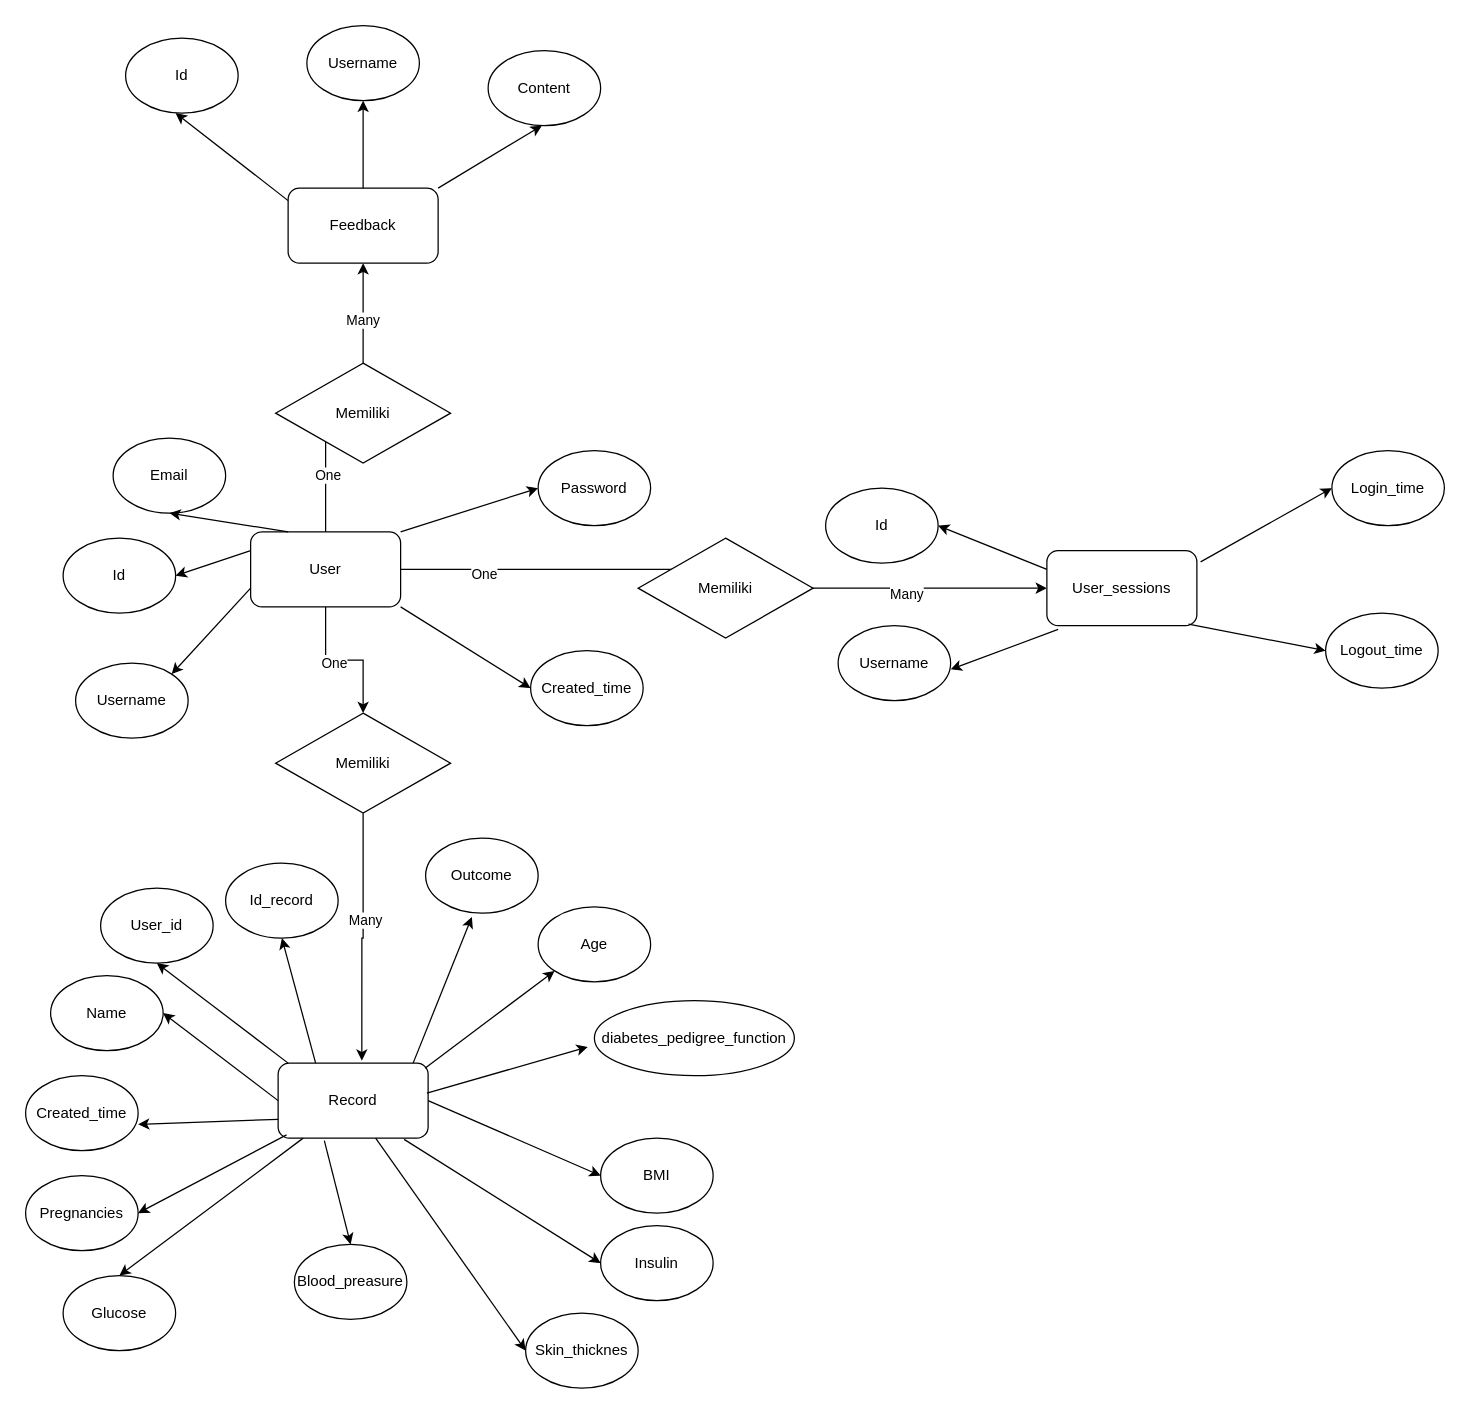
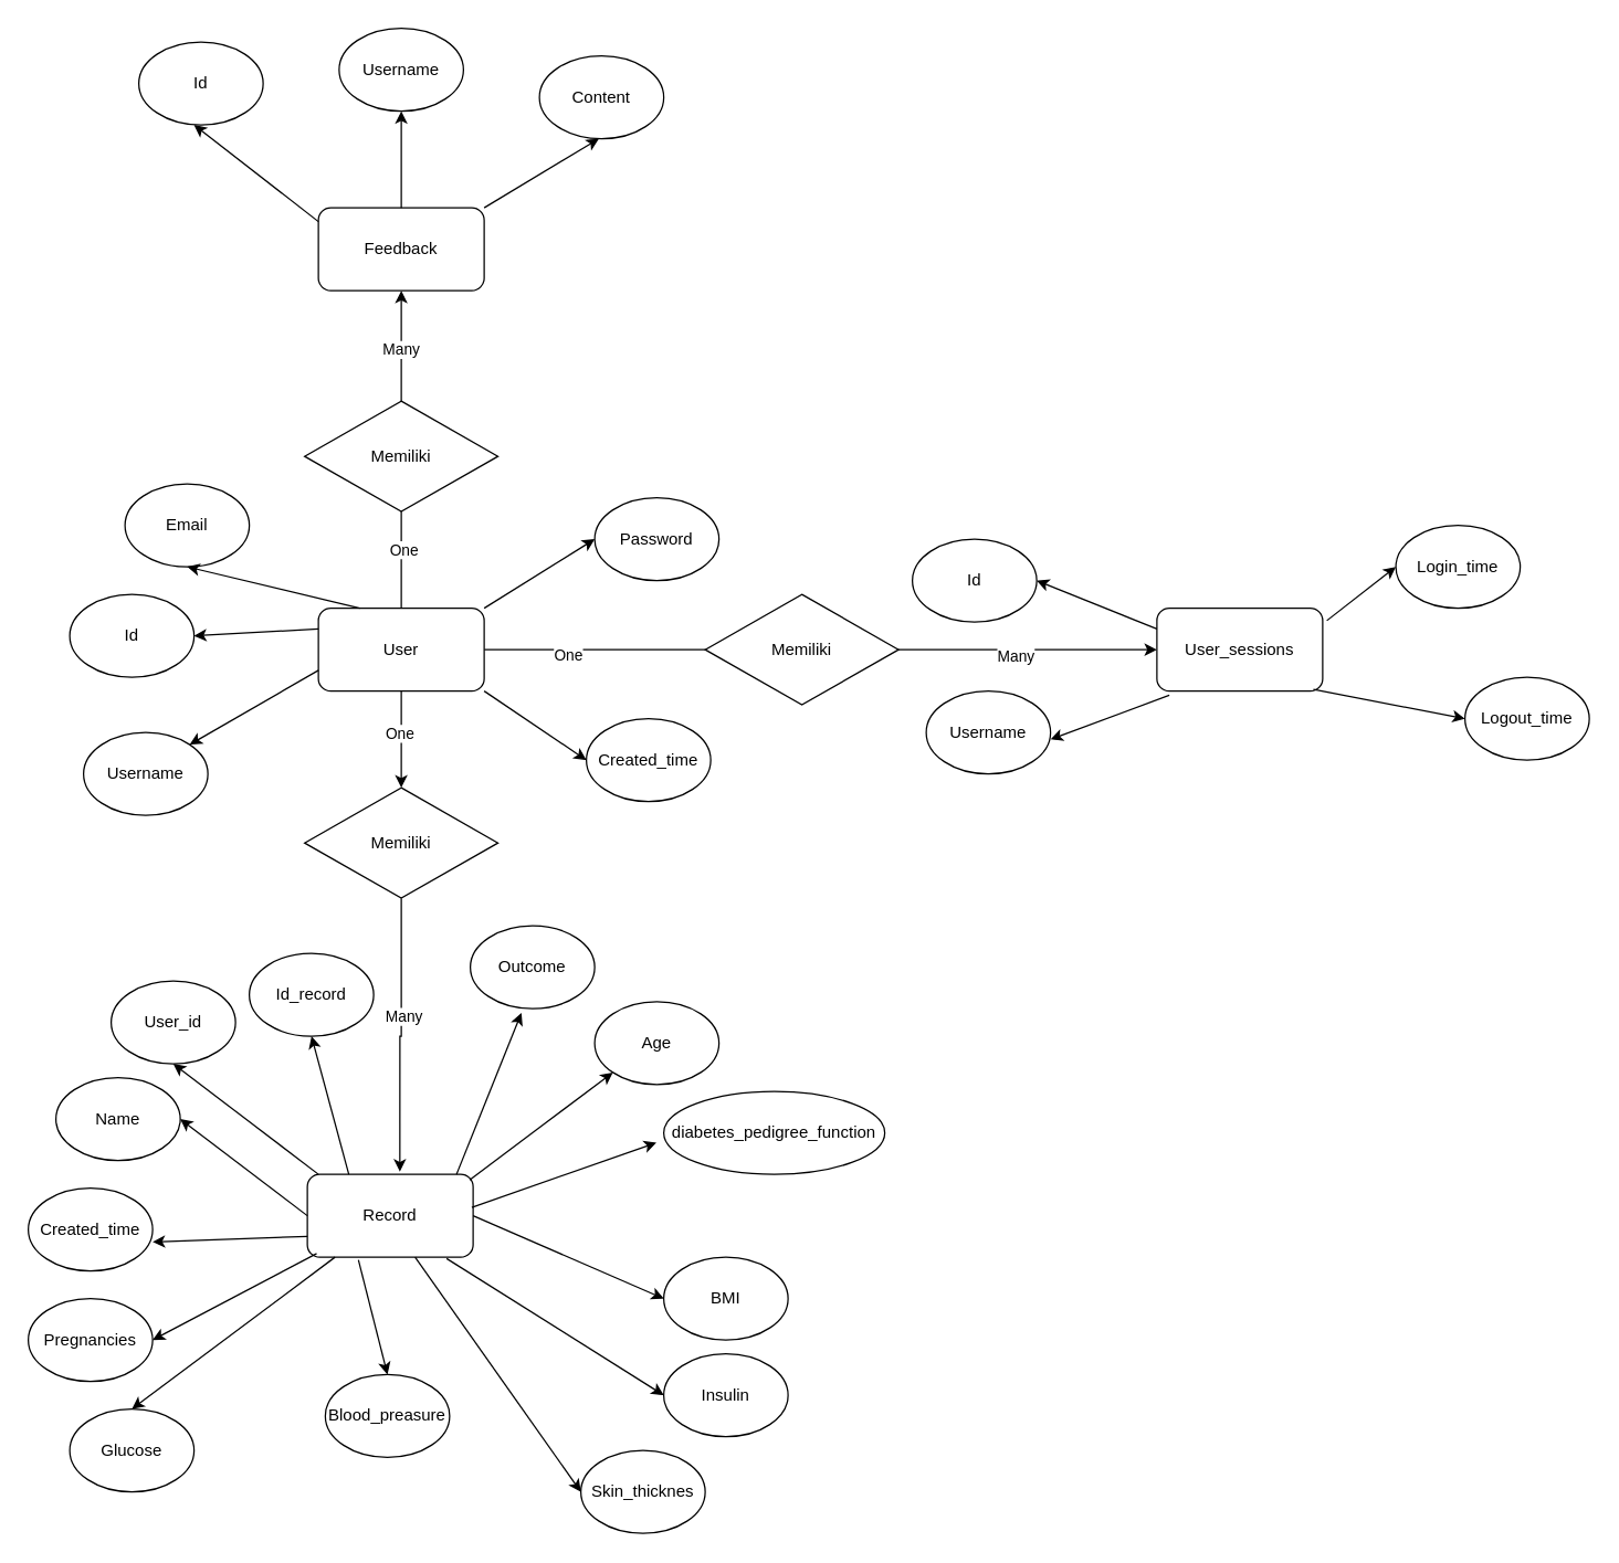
  <mxCell id="0" />
  <mxCell id="1" parent="0" />
  <mxCell id="2" style="edgeStyle=orthogonalEdgeStyle;rounded=0;orthogonalLoop=1;jettySize=auto;html=1;" edge="1" parent="1" source="10" target="66"><mxGeometry relative="1" as="geometry" /></mxCell>
  <mxCell id="3" value="One" style="edgeLabel;html=1;align=center;verticalAlign=middle;resizable=0;points=[];" vertex="1" connectable="0" parent="2"><mxGeometry x="-0.143" y="-2" relative="1" as="geometry"><mxPoint as="offset" /></mxGeometry></mxCell>
  <mxCell id="4" style="edgeStyle=orthogonalEdgeStyle;rounded=0;orthogonalLoop=1;jettySize=auto;html=1;entryX=0;entryY=0.5;entryDx=0;entryDy=0;" edge="1" parent="1" source="10" target="48"><mxGeometry relative="1" as="geometry" /></mxCell>
  <mxCell id="5" value="One" style="edgeLabel;html=1;align=center;verticalAlign=middle;resizable=0;points=[];" vertex="1" connectable="0" parent="4"><mxGeometry x="-0.753" y="-3" relative="1" as="geometry"><mxPoint as="offset" /></mxGeometry></mxCell>
  <mxCell id="6" value="Many" style="edgeLabel;html=1;align=center;verticalAlign=middle;resizable=0;points=[];" vertex="1" connectable="0" parent="4"><mxGeometry x="0.575" y="-4" relative="1" as="geometry"><mxPoint as="offset" /></mxGeometry></mxCell>
  <mxCell id="7" style="edgeStyle=orthogonalEdgeStyle;rounded=0;orthogonalLoop=1;jettySize=auto;html=1;" edge="1" parent="1" source="10" target="57"><mxGeometry relative="1" as="geometry" /></mxCell>
  <mxCell id="8" value="One" style="edgeLabel;html=1;align=center;verticalAlign=middle;resizable=0;points=[];" vertex="1" connectable="0" parent="7"><mxGeometry x="-0.626" y="-1" relative="1" as="geometry"><mxPoint as="offset" /></mxGeometry></mxCell>
  <mxCell id="9" value="Many" style="edgeLabel;html=1;align=center;verticalAlign=middle;resizable=0;points=[];" vertex="1" connectable="0" parent="7"><mxGeometry x="0.635" y="1" relative="1" as="geometry"><mxPoint as="offset" /></mxGeometry></mxCell>
- <mxCell id="10" value="User" style="rounded=1;whiteSpace=wrap;html=1;" parent="1" vertex="1"><mxGeometry x="200" y="425" width="120" height="60" as="geometry" /></mxCell>
+ <mxCell id="10" value="User" style="rounded=1;whiteSpace=wrap;html=1;" parent="1" vertex="1"><mxGeometry x="230" y="440" width="120" height="60" as="geometry" /></mxCell>
  <mxCell id="11" value="Id" style="ellipse;whiteSpace=wrap;html=1;" parent="1" vertex="1"><mxGeometry x="50" y="430" width="90" height="60" as="geometry" /></mxCell>
  <mxCell id="12" value="Username" style="ellipse;whiteSpace=wrap;html=1;" parent="1" vertex="1"><mxGeometry x="60" y="530" width="90" height="60" as="geometry" /></mxCell>
  <mxCell id="13" value="Password" style="ellipse;whiteSpace=wrap;html=1;" parent="1" vertex="1"><mxGeometry x="430" y="360" width="90" height="60" as="geometry" /></mxCell>
  <mxCell id="14" value="Email" style="ellipse;whiteSpace=wrap;html=1;" parent="1" vertex="1"><mxGeometry x="90" y="350" width="90" height="60" as="geometry" /></mxCell>
  <mxCell id="15" value="" style="endArrow=classic;html=1;rounded=0;entryX=0;entryY=0.5;entryDx=0;entryDy=0;exitX=1;exitY=0;exitDx=0;exitDy=0;" parent="1" source="10" target="13" edge="1"><mxGeometry width="50" height="50" relative="1" as="geometry"><mxPoint x="360" y="440" as="sourcePoint" /><mxPoint x="450" y="520" as="targetPoint" /></mxGeometry></mxCell>
  <mxCell id="16" value="" style="endArrow=classic;html=1;rounded=0;exitX=0.25;exitY=0;exitDx=0;exitDy=0;entryX=0.5;entryY=1;entryDx=0;entryDy=0;" parent="1" source="10" edge="1" target="14"><mxGeometry width="50" height="50" relative="1" as="geometry"><mxPoint x="194.5" y="450" as="sourcePoint" /><mxPoint x="194.5" y="380" as="targetPoint" /></mxGeometry></mxCell>
  <mxCell id="17" value="" style="endArrow=classic;html=1;rounded=0;exitX=0;exitY=0.25;exitDx=0;exitDy=0;entryX=1;entryY=0.5;entryDx=0;entryDy=0;" parent="1" source="10" edge="1" target="11"><mxGeometry width="50" height="50" relative="1" as="geometry"><mxPoint x="225.5" y="490" as="sourcePoint" /><mxPoint x="160" y="430" as="targetPoint" /></mxGeometry></mxCell>
  <mxCell id="18" value="" style="endArrow=classic;html=1;rounded=0;exitX=0;exitY=0.75;exitDx=0;exitDy=0;entryX=1;entryY=0;entryDx=0;entryDy=0;" parent="1" source="10" edge="1" target="12"><mxGeometry width="50" height="50" relative="1" as="geometry"><mxPoint x="220" y="540" as="sourcePoint" /><mxPoint x="150" y="515" as="targetPoint" /></mxGeometry></mxCell>
  <mxCell id="19" value="Created_time" style="ellipse;whiteSpace=wrap;html=1;" vertex="1" parent="1"><mxGeometry x="424" y="520" width="90" height="60" as="geometry" /></mxCell>
  <mxCell id="20" value="" style="endArrow=classic;html=1;rounded=0;exitX=1;exitY=1;exitDx=0;exitDy=0;entryX=0;entryY=0.5;entryDx=0;entryDy=0;" edge="1" parent="1" source="10" target="19"><mxGeometry width="50" height="50" relative="1" as="geometry"><mxPoint x="350" y="470" as="sourcePoint" /><mxPoint x="440" y="460" as="targetPoint" /></mxGeometry></mxCell>
  <mxCell id="21" value="Record" style="rounded=1;whiteSpace=wrap;html=1;" vertex="1" parent="1"><mxGeometry x="222" y="850" width="120" height="60" as="geometry" /></mxCell>
  <mxCell id="22" value="Glucose" style="ellipse;whiteSpace=wrap;html=1;" vertex="1" parent="1"><mxGeometry x="50" y="1020" width="90" height="60" as="geometry" /></mxCell>
  <mxCell id="23" value="Blood_preasure" style="ellipse;whiteSpace=wrap;html=1;" vertex="1" parent="1"><mxGeometry x="235" y="995" width="90" height="60" as="geometry" /></mxCell>
  <mxCell id="24" value="Pregnancies" style="ellipse;whiteSpace=wrap;html=1;" vertex="1" parent="1"><mxGeometry x="20" y="940" width="90" height="60" as="geometry" /></mxCell>
  <mxCell id="25" value="Created_time" style="ellipse;whiteSpace=wrap;html=1;" vertex="1" parent="1"><mxGeometry x="20" y="860" width="90" height="60" as="geometry" /></mxCell>
  <mxCell id="26" value="Name" style="ellipse;whiteSpace=wrap;html=1;" vertex="1" parent="1"><mxGeometry x="40" y="780" width="90" height="60" as="geometry" /></mxCell>
  <mxCell id="27" value="User_id" style="ellipse;whiteSpace=wrap;html=1;" vertex="1" parent="1"><mxGeometry x="80" y="710" width="90" height="60" as="geometry" /></mxCell>
  <mxCell id="28" value="Id_record" style="ellipse;whiteSpace=wrap;html=1;" vertex="1" parent="1"><mxGeometry x="180" y="690" width="90" height="60" as="geometry" /></mxCell>
  <mxCell id="29" value="" style="endArrow=classic;html=1;rounded=0;exitX=0.25;exitY=0;exitDx=0;exitDy=0;entryX=0.5;entryY=1;entryDx=0;entryDy=0;" edge="1" parent="1" source="21" target="28"><mxGeometry width="50" height="50" relative="1" as="geometry"><mxPoint x="340" y="730" as="sourcePoint" /><mxPoint x="240" y="750" as="targetPoint" /></mxGeometry></mxCell>
  <mxCell id="30" value="" style="endArrow=classic;html=1;rounded=0;exitX=0.25;exitY=0;exitDx=0;exitDy=0;entryX=0.5;entryY=1;entryDx=0;entryDy=0;" edge="1" parent="1" target="27"><mxGeometry width="50" height="50" relative="1" as="geometry"><mxPoint x="230" y="850" as="sourcePoint" /><mxPoint x="220" y="750" as="targetPoint" /></mxGeometry></mxCell>
  <mxCell id="31" value="" style="endArrow=classic;html=1;rounded=0;exitX=0;exitY=0.5;exitDx=0;exitDy=0;entryX=1;entryY=0.5;entryDx=0;entryDy=0;" edge="1" parent="1" source="21" target="26"><mxGeometry width="50" height="50" relative="1" as="geometry"><mxPoint x="215" y="890" as="sourcePoint" /><mxPoint x="130" y="810" as="targetPoint" /></mxGeometry></mxCell>
  <mxCell id="32" value="" style="endArrow=classic;html=1;rounded=0;exitX=0;exitY=0.75;exitDx=0;exitDy=0;entryX=1;entryY=0.65;entryDx=0;entryDy=0;entryPerimeter=0;" edge="1" parent="1" source="21" target="25"><mxGeometry width="50" height="50" relative="1" as="geometry"><mxPoint x="210" y="925" as="sourcePoint" /><mxPoint x="120" y="855" as="targetPoint" /></mxGeometry></mxCell>
  <mxCell id="33" value="" style="endArrow=classic;html=1;rounded=0;exitX=0.056;exitY=0.956;exitDx=0;exitDy=0;entryX=1;entryY=0.5;entryDx=0;entryDy=0;exitPerimeter=0;" edge="1" parent="1" source="21" target="24"><mxGeometry width="50" height="50" relative="1" as="geometry"><mxPoint x="230" y="905" as="sourcePoint" /><mxPoint x="120" y="909" as="targetPoint" /></mxGeometry></mxCell>
  <mxCell id="34" value="" style="endArrow=classic;html=1;rounded=0;exitX=0.167;exitY=1;exitDx=0;exitDy=0;entryX=0.5;entryY=0;entryDx=0;entryDy=0;exitPerimeter=0;" edge="1" parent="1" source="21" target="22"><mxGeometry width="50" height="50" relative="1" as="geometry"><mxPoint x="240" y="915" as="sourcePoint" /><mxPoint x="120" y="980" as="targetPoint" /></mxGeometry></mxCell>
  <mxCell id="35" value="" style="endArrow=classic;html=1;rounded=0;exitX=0.308;exitY=1.033;exitDx=0;exitDy=0;entryX=0.5;entryY=0;entryDx=0;entryDy=0;exitPerimeter=0;" edge="1" parent="1" source="21" target="23"><mxGeometry width="50" height="50" relative="1" as="geometry"><mxPoint x="250" y="925" as="sourcePoint" /><mxPoint x="105" y="1030" as="targetPoint" /></mxGeometry></mxCell>
  <mxCell id="36" value="Skin_thicknes" style="ellipse;whiteSpace=wrap;html=1;" vertex="1" parent="1"><mxGeometry x="420" y="1050" width="90" height="60" as="geometry" /></mxCell>
  <mxCell id="37" value="Insulin" style="ellipse;whiteSpace=wrap;html=1;" vertex="1" parent="1"><mxGeometry x="480" y="980" width="90" height="60" as="geometry" /></mxCell>
  <mxCell id="38" value="BMI" style="ellipse;whiteSpace=wrap;html=1;" vertex="1" parent="1"><mxGeometry x="480" y="910" width="90" height="60" as="geometry" /></mxCell>
- <mxCell id="39" value="diabetes_pedigree_function" style="ellipse;whiteSpace=wrap;html=1;" vertex="1" parent="1"><mxGeometry x="475" y="800" width="160" height="60" as="geometry" /></mxCell>
+ <mxCell id="39" value="diabetes_pedigree_function" style="ellipse;whiteSpace=wrap;html=1;" vertex="1" parent="1"><mxGeometry x="480" y="790" width="160" height="60" as="geometry" /></mxCell>
  <mxCell id="40" value="Age" style="ellipse;whiteSpace=wrap;html=1;" vertex="1" parent="1"><mxGeometry x="430" y="725" width="90" height="60" as="geometry" /></mxCell>
  <mxCell id="41" value="Outcome" style="ellipse;whiteSpace=wrap;html=1;" vertex="1" parent="1"><mxGeometry x="340" y="670" width="90" height="60" as="geometry" /></mxCell>
  <mxCell id="42" value="" style="endArrow=classic;html=1;rounded=0;exitX=0.25;exitY=0;exitDx=0;exitDy=0;entryX=0.411;entryY=1.05;entryDx=0;entryDy=0;entryPerimeter=0;" edge="1" parent="1" target="41"><mxGeometry width="50" height="50" relative="1" as="geometry"><mxPoint x="330" y="850" as="sourcePoint" /><mxPoint x="320" y="750" as="targetPoint" /></mxGeometry></mxCell>
  <mxCell id="43" value="" style="endArrow=classic;html=1;rounded=0;exitX=0.979;exitY=0.067;exitDx=0;exitDy=0;entryX=0;entryY=1;entryDx=0;entryDy=0;exitPerimeter=0;" edge="1" parent="1" source="21" target="40"><mxGeometry width="50" height="50" relative="1" as="geometry"><mxPoint x="340" y="860" as="sourcePoint" /><mxPoint x="387" y="743" as="targetPoint" /></mxGeometry></mxCell>
  <mxCell id="44" value="" style="endArrow=classic;html=1;rounded=0;exitX=0.992;exitY=0.4;exitDx=0;exitDy=0;entryX=-0.033;entryY=0.617;entryDx=0;entryDy=0;entryPerimeter=0;exitPerimeter=0;" edge="1" parent="1" source="21" target="39"><mxGeometry width="50" height="50" relative="1" as="geometry"><mxPoint x="350" y="870" as="sourcePoint" /><mxPoint x="453" y="786" as="targetPoint" /></mxGeometry></mxCell>
  <mxCell id="45" value="" style="endArrow=classic;html=1;rounded=0;exitX=1;exitY=0.5;exitDx=0;exitDy=0;entryX=0;entryY=0.5;entryDx=0;entryDy=0;" edge="1" parent="1" source="21" target="38"><mxGeometry width="50" height="50" relative="1" as="geometry"><mxPoint x="360" y="880" as="sourcePoint" /><mxPoint x="487" y="837" as="targetPoint" /></mxGeometry></mxCell>
  <mxCell id="46" value="" style="endArrow=classic;html=1;rounded=0;exitX=0.84;exitY=1.017;exitDx=0;exitDy=0;entryX=0;entryY=0.5;entryDx=0;entryDy=0;exitPerimeter=0;" edge="1" parent="1" source="21" target="37"><mxGeometry width="50" height="50" relative="1" as="geometry"><mxPoint x="340" y="910" as="sourcePoint" /><mxPoint x="460" y="970" as="targetPoint" /></mxGeometry></mxCell>
  <mxCell id="47" value="" style="endArrow=classic;html=1;rounded=0;exitX=0.25;exitY=0;exitDx=0;exitDy=0;entryX=0;entryY=0.5;entryDx=0;entryDy=0;" edge="1" parent="1" target="36"><mxGeometry width="50" height="50" relative="1" as="geometry"><mxPoint x="300" y="910" as="sourcePoint" /><mxPoint x="440" y="1010" as="targetPoint" /></mxGeometry></mxCell>
  <mxCell id="48" value="User_sessions" style="rounded=1;whiteSpace=wrap;html=1;" vertex="1" parent="1"><mxGeometry x="837" y="440" width="120" height="60" as="geometry" /></mxCell>
  <mxCell id="49" value="Id" style="ellipse;whiteSpace=wrap;html=1;" vertex="1" parent="1"><mxGeometry x="660" y="390" width="90" height="60" as="geometry" /></mxCell>
  <mxCell id="50" value="Username" style="ellipse;whiteSpace=wrap;html=1;" vertex="1" parent="1"><mxGeometry x="670" y="500" width="90" height="60" as="geometry" /></mxCell>
- <mxCell id="51" value="Login_time" style="ellipse;whiteSpace=wrap;html=1;" vertex="1" parent="1"><mxGeometry x="1065" y="360" width="90" height="60" as="geometry" /></mxCell>
+ <mxCell id="51" value="Login_time" style="ellipse;whiteSpace=wrap;html=1;" vertex="1" parent="1"><mxGeometry x="1010" y="380" width="90" height="60" as="geometry" /></mxCell>
  <mxCell id="52" value="Logout_time" style="ellipse;whiteSpace=wrap;html=1;" vertex="1" parent="1"><mxGeometry x="1060" y="490" width="90" height="60" as="geometry" /></mxCell>
  <mxCell id="53" value="" style="endArrow=classic;html=1;rounded=0;entryX=1;entryY=0.5;entryDx=0;entryDy=0;exitX=0;exitY=0.25;exitDx=0;exitDy=0;" edge="1" parent="1" source="48" target="49"><mxGeometry width="50" height="50" relative="1" as="geometry"><mxPoint x="760" y="370" as="sourcePoint" /><mxPoint x="840" y="320" as="targetPoint" /></mxGeometry></mxCell>
  <mxCell id="54" value="" style="endArrow=classic;html=1;rounded=0;entryX=1;entryY=0.5;entryDx=0;entryDy=0;exitX=0.075;exitY=1.05;exitDx=0;exitDy=0;exitPerimeter=0;" edge="1" parent="1" source="48"><mxGeometry width="50" height="50" relative="1" as="geometry"><mxPoint x="830" y="560" as="sourcePoint" /><mxPoint x="760" y="535" as="targetPoint" /></mxGeometry></mxCell>
  <mxCell id="55" value="" style="endArrow=classic;html=1;rounded=0;entryX=0;entryY=0.5;entryDx=0;entryDy=0;exitX=1.025;exitY=0.15;exitDx=0;exitDy=0;exitPerimeter=0;" edge="1" parent="1" source="48" target="51"><mxGeometry width="50" height="50" relative="1" as="geometry"><mxPoint x="950" y="380" as="sourcePoint" /><mxPoint x="880" y="355" as="targetPoint" /></mxGeometry></mxCell>
  <mxCell id="56" value="" style="endArrow=classic;html=1;rounded=0;entryX=0;entryY=0.5;entryDx=0;entryDy=0;exitX=0.944;exitY=0.981;exitDx=0;exitDy=0;exitPerimeter=0;" edge="1" parent="1" source="48" target="52"><mxGeometry width="50" height="50" relative="1" as="geometry"><mxPoint x="930" y="490" as="sourcePoint" /><mxPoint x="997" y="461" as="targetPoint" /></mxGeometry></mxCell>
  <mxCell id="57" value="Feedback" style="rounded=1;whiteSpace=wrap;html=1;" vertex="1" parent="1"><mxGeometry x="230" y="150" width="120" height="60" as="geometry" /></mxCell>
  <mxCell id="58" value="Id" style="ellipse;whiteSpace=wrap;html=1;" vertex="1" parent="1"><mxGeometry x="100" y="30" width="90" height="60" as="geometry" /></mxCell>
  <mxCell id="59" value="Content" style="ellipse;whiteSpace=wrap;html=1;" vertex="1" parent="1"><mxGeometry x="390" y="40" width="90" height="60" as="geometry" /></mxCell>
  <mxCell id="60" value="Username" style="ellipse;whiteSpace=wrap;html=1;" vertex="1" parent="1"><mxGeometry x="245" y="20" width="90" height="60" as="geometry" /></mxCell>
  <mxCell id="61" value="" style="endArrow=classic;html=1;rounded=0;exitX=0;exitY=0.5;exitDx=0;exitDy=0;entryX=1;entryY=0.5;entryDx=0;entryDy=0;" edge="1" parent="1"><mxGeometry width="50" height="50" relative="1" as="geometry"><mxPoint x="230" y="160" as="sourcePoint" /><mxPoint x="140" y="90" as="targetPoint" /></mxGeometry></mxCell>
  <mxCell id="62" value="" style="endArrow=classic;html=1;rounded=0;exitX=0.5;exitY=0;exitDx=0;exitDy=0;entryX=0.5;entryY=1;entryDx=0;entryDy=0;" edge="1" parent="1" source="57" target="60"><mxGeometry width="50" height="50" relative="1" as="geometry"><mxPoint x="260" y="150" as="sourcePoint" /><mxPoint x="250" y="50" as="targetPoint" /></mxGeometry></mxCell>
  <mxCell id="63" value="" style="endArrow=classic;html=1;rounded=0;exitX=1;exitY=0;exitDx=0;exitDy=0;entryX=0;entryY=1;entryDx=0;entryDy=0;" edge="1" parent="1" source="57"><mxGeometry width="50" height="50" relative="1" as="geometry"><mxPoint x="330" y="184" as="sourcePoint" /><mxPoint x="433" y="100" as="targetPoint" /></mxGeometry></mxCell>
  <mxCell id="64" style="edgeStyle=orthogonalEdgeStyle;rounded=0;orthogonalLoop=1;jettySize=auto;html=1;entryX=0.558;entryY=-0.033;entryDx=0;entryDy=0;entryPerimeter=0;" edge="1" parent="1" source="66" target="21"><mxGeometry relative="1" as="geometry"><mxPoint x="290" y="840" as="targetPoint" /></mxGeometry></mxCell>
  <mxCell id="65" value="Many" style="edgeLabel;html=1;align=center;verticalAlign=middle;resizable=0;points=[];" vertex="1" connectable="0" parent="64"><mxGeometry x="-0.144" y="1" relative="1" as="geometry"><mxPoint as="offset" /></mxGeometry></mxCell>
  <mxCell id="66" value="Memiliki" style="rhombus;whiteSpace=wrap;html=1;" vertex="1" parent="1"><mxGeometry x="220" y="570" width="140" height="80" as="geometry" /></mxCell>
  <mxCell id="67" value="Memiliki" style="rhombus;whiteSpace=wrap;html=1;" vertex="1" parent="1"><mxGeometry x="510" y="430" width="140" height="80" as="geometry" /></mxCell>
  <mxCell id="68" value="Memiliki" style="rhombus;whiteSpace=wrap;html=1;" vertex="1" parent="1"><mxGeometry x="220" y="290" width="140" height="80" as="geometry" /></mxCell>
